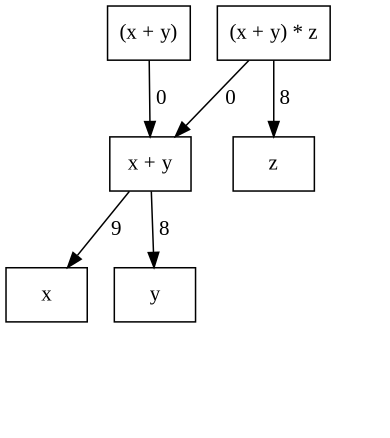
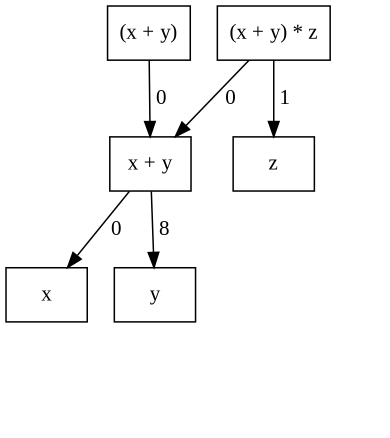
  digraph {
    fontname="Liberation Serif"
    node [fontname="Liberation Serif" shape=rect]
    edge [fontname="Liberation Serif"]
    "x + y"
    x
    y
    "(x + y)"
    invis1 [style=invis shape=""]
    z
    invis2 [style=invis shape=""]
    invis3 [style=invis shape=""]
    "(x + y) * z"
-   "x + y" -> x [label=" 9"]
+   "x + y" -> x [label=" 0"]
    "x + y" -> y [label=" 8"]
    "(x + y)" -> "x + y" [label=" 0"]
    invis1 -> invis2 [style=invis]
    invis1 -> invis3 [style=invis]
    z -> invis1 [style=invis]
    "(x + y) * z" -> "x + y" [label=" 0"]
-   "(x + y) * z" -> z [label=" 8"]
+   "(x + y) * z" -> z [label=" 1"]
  }
